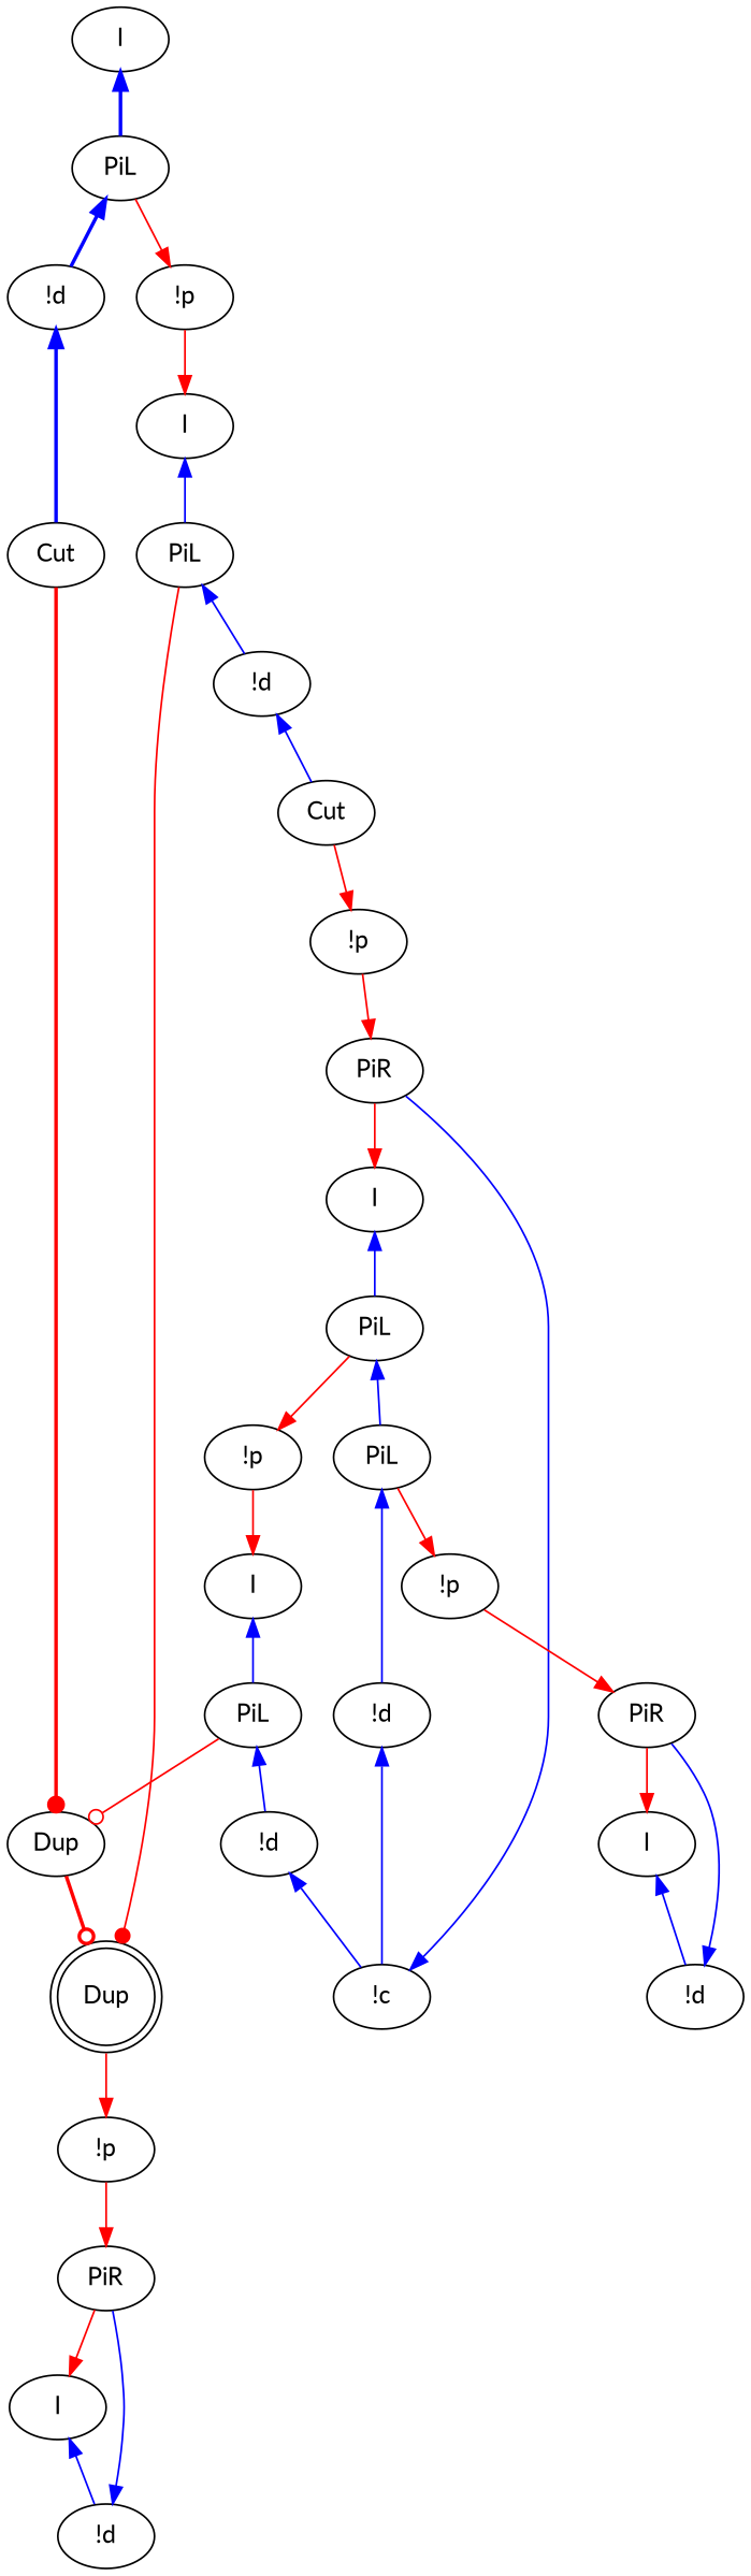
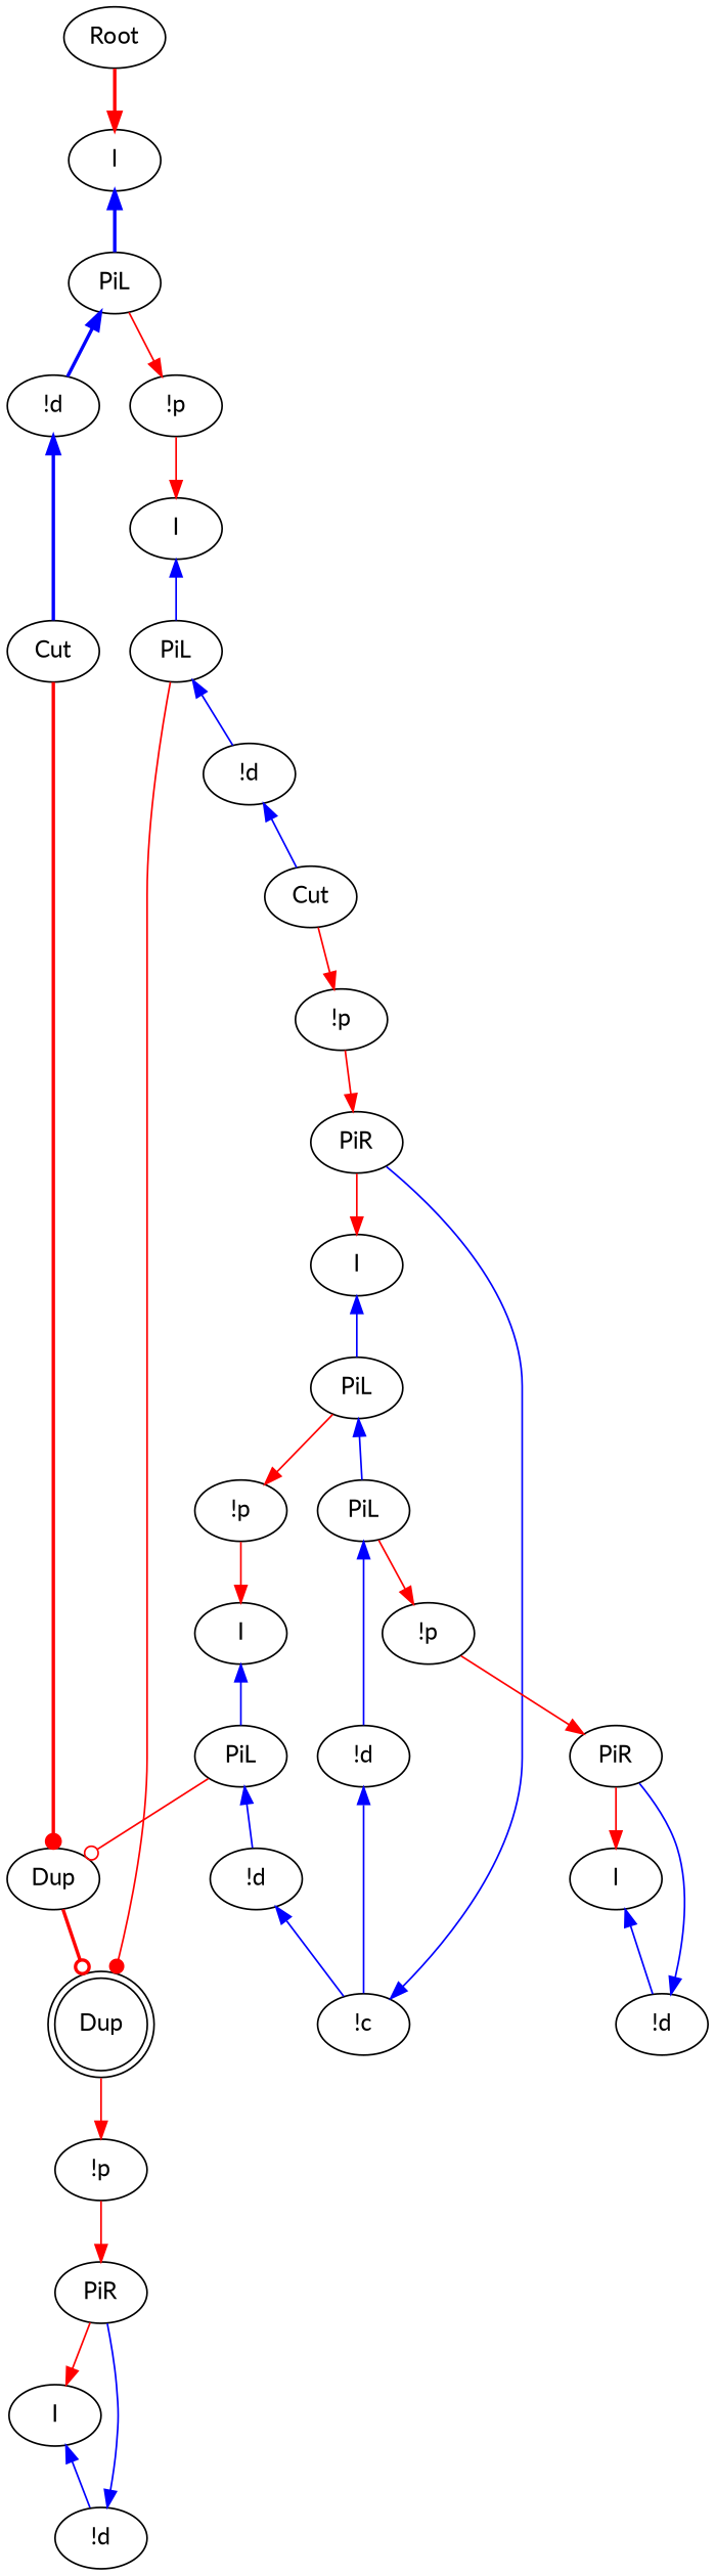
  digraph {
    fontname=Lato
    node [fontname=Lato]
    edge [color=red fontname=Lato]
+   n1 [label=Root]
    n2 [label=I]
    n3 [label=PiL]
    n4 [label="!p"]
    n5 [label=PiR]
    n6 [label=Cut]
    n7 [label=I]
    n8 [label="!c"]
    n9 [label="!d"]
    n10 [label=PiL]
    n11 [label="!p"]
    n12 [label=PiL]
    n13 [label="!p"]
    n14 [label="!p"]
    n15 [label=PiR]
    n16 [label=I]
    n17 [label="!d"]
    n18 [label="!d"]
    n19 [label=Cut]
    n20 [label=PiR]
    n21 [label=I]
    n22 [label="!d"]
    n23 [label="!p"]
    n24 [label=I]
    n25 [label=I]
    n26 [label="!d"]
    n27 [label=PiL]
    n28 [label=Dup shape=doublecircle]
    n29 [label="!d"]
    n30 [label=PiL]
    n31 [label=Dup]
+   n1 -> n2 [penwidth=2]
    n2 -> n3 [color=blue dir=back penwidth=2]
    n3 -> n18 [color=blue dir=back penwidth=2]
    n3 -> n23
    n4 -> n5
    n5 -> n7
    n6 -> n4
    n7 -> n12 [color=blue dir=back]
    n8 -> n5 [color=blue dir=back]
    n9 -> n8 [color=blue dir=back]
    n10 -> n9 [color=blue dir=back]
    n10 -> n11
    n11 -> n20
    n12 -> n10 [color=blue dir=back]
    n12 -> n13
    n13 -> n25
    n14 -> n15
    n15 -> n16
    n16 -> n17 [color=blue dir=back]
    n17 -> n15 [color=blue dir=back]
    n18 -> n19 [color=blue dir=back penwidth=2]
    n19 -> n31 [arrowhead=dot penwidth=2]
    n20 -> n21
    n21 -> n22 [color=blue dir=back]
    n22 -> n20 [color=blue dir=back]
    n23 -> n24
    n24 -> n27 [color=blue dir=back]
    n25 -> n30 [color=blue dir=back]
    n26 -> n6 [color=blue dir=back]
    n27 -> n26 [color=blue dir=back]
    n27 -> n28 [arrowhead=dot]
    n28 -> n14
    n29 -> n8 [color=blue dir=back]
    n30 -> n29 [color=blue dir=back]
    n30 -> n31 [arrowhead=odot]
    n31 -> n28 [arrowhead=odot penwidth=2]
  }
